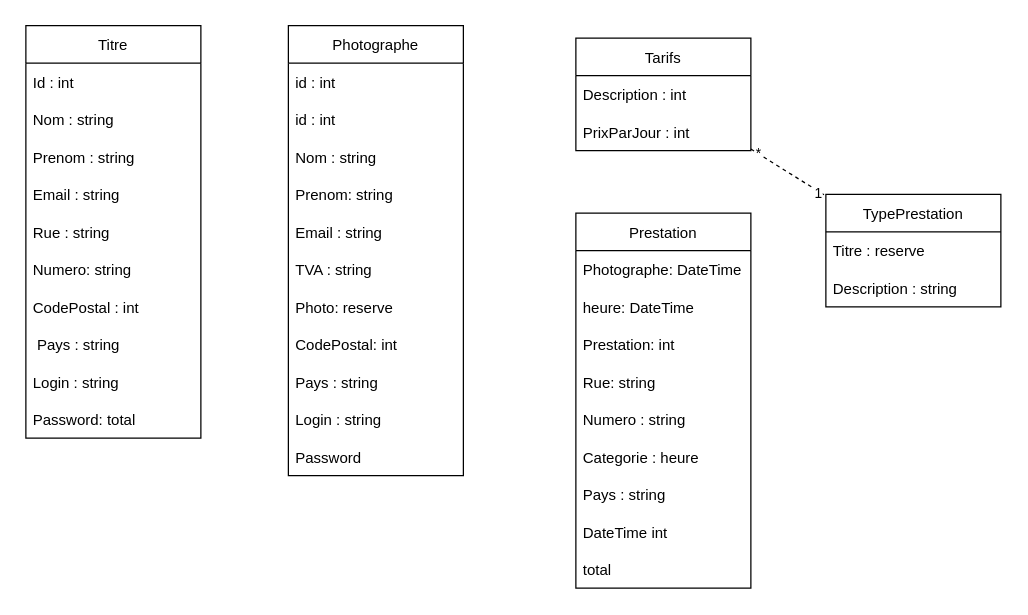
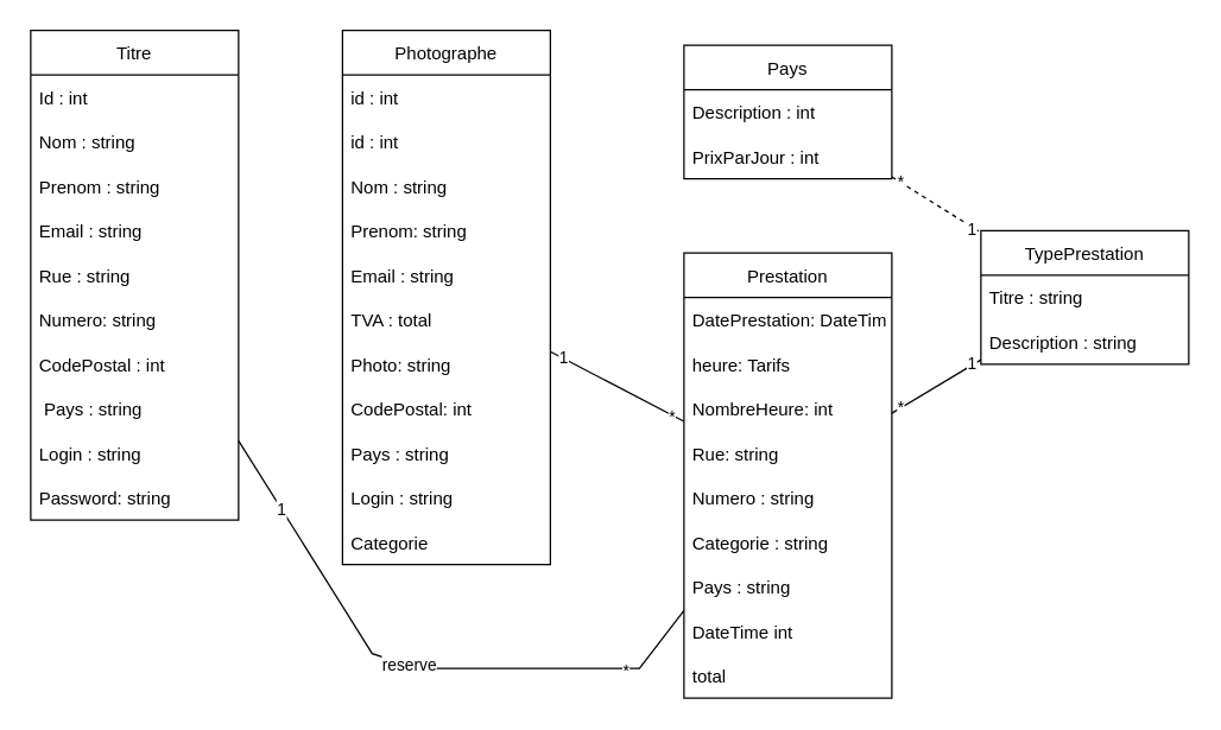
  <mxCell id="0" />
  <mxCell id="1" parent="0" />
  <mxCell id="2" value="Titre" style="swimlane;fontStyle=0;childLayout=stackLayout;horizontal=1;startSize=30;horizontalStack=0;resizeParent=1;resizeParentMax=0;resizeLast=0;collapsible=1;marginBottom=0;" parent="1" vertex="1"><mxGeometry x="20" y="20" width="140" height="330" as="geometry" /></mxCell>
  <mxCell id="3" value="Id : int" style="text;strokeColor=none;fillColor=none;align=left;verticalAlign=middle;spacingLeft=4;spacingRight=4;overflow=hidden;points=[[0,0.5],[1,0.5]];portConstraint=eastwest;rotatable=0;" parent="2" vertex="1"><mxGeometry y="30" width="140" height="30" as="geometry" /></mxCell>
  <mxCell id="4" value="Nom : string" style="text;strokeColor=none;fillColor=none;align=left;verticalAlign=middle;spacingLeft=4;spacingRight=4;overflow=hidden;points=[[0,0.5],[1,0.5]];portConstraint=eastwest;rotatable=0;" parent="2" vertex="1"><mxGeometry y="60" width="140" height="30" as="geometry" /></mxCell>
  <mxCell id="5" value="Prenom : string" style="text;strokeColor=none;fillColor=none;align=left;verticalAlign=middle;spacingLeft=4;spacingRight=4;overflow=hidden;points=[[0,0.5],[1,0.5]];portConstraint=eastwest;rotatable=0;" parent="2" vertex="1"><mxGeometry y="90" width="140" height="30" as="geometry" /></mxCell>
  <mxCell id="6" value="Email : string" style="text;strokeColor=none;fillColor=none;align=left;verticalAlign=middle;spacingLeft=4;spacingRight=4;overflow=hidden;points=[[0,0.5],[1,0.5]];portConstraint=eastwest;rotatable=0;" parent="2" vertex="1"><mxGeometry y="120" width="140" height="30" as="geometry" /></mxCell>
  <mxCell id="7" value="Rue : string" style="text;strokeColor=none;fillColor=none;align=left;verticalAlign=middle;spacingLeft=4;spacingRight=4;overflow=hidden;points=[[0,0.5],[1,0.5]];portConstraint=eastwest;rotatable=0;" parent="2" vertex="1"><mxGeometry y="150" width="140" height="30" as="geometry" /></mxCell>
  <mxCell id="8" value="Numero: string" style="text;strokeColor=none;fillColor=none;align=left;verticalAlign=middle;spacingLeft=4;spacingRight=4;overflow=hidden;points=[[0,0.5],[1,0.5]];portConstraint=eastwest;rotatable=0;" parent="2" vertex="1"><mxGeometry y="180" width="140" height="30" as="geometry" /></mxCell>
  <mxCell id="9" value="CodePostal : int" style="text;strokeColor=none;fillColor=none;align=left;verticalAlign=middle;spacingLeft=4;spacingRight=4;overflow=hidden;points=[[0,0.5],[1,0.5]];portConstraint=eastwest;rotatable=0;" parent="2" vertex="1"><mxGeometry y="210" width="140" height="30" as="geometry" /></mxCell>
  <mxCell id="10" value=" Pays : string" style="text;strokeColor=none;fillColor=none;align=left;verticalAlign=middle;spacingLeft=4;spacingRight=4;overflow=hidden;points=[[0,0.5],[1,0.5]];portConstraint=eastwest;rotatable=0;" parent="2" vertex="1"><mxGeometry y="240" width="140" height="30" as="geometry" /></mxCell>
  <mxCell id="11" value="Login : string " style="text;strokeColor=none;fillColor=none;align=left;verticalAlign=middle;spacingLeft=4;spacingRight=4;overflow=hidden;points=[[0,0.5],[1,0.5]];portConstraint=eastwest;rotatable=0;" parent="2" vertex="1"><mxGeometry y="270" width="140" height="30" as="geometry" /></mxCell>
- <mxCell id="12" value="Password: total" style="text;strokeColor=none;fillColor=none;align=left;verticalAlign=middle;spacingLeft=4;spacingRight=4;overflow=hidden;points=[[0,0.5],[1,0.5]];portConstraint=eastwest;rotatable=0;" parent="2" vertex="1"><mxGeometry y="300" width="140" height="30" as="geometry" /></mxCell>
+ <mxCell id="12" value="Password: string" style="text;strokeColor=none;fillColor=none;align=left;verticalAlign=middle;spacingLeft=4;spacingRight=4;overflow=hidden;points=[[0,0.5],[1,0.5]];portConstraint=eastwest;rotatable=0;" parent="2" vertex="1"><mxGeometry y="300" width="140" height="30" as="geometry" /></mxCell>
  <mxCell id="13" value="Photographe" style="swimlane;fontStyle=0;childLayout=stackLayout;horizontal=1;startSize=30;horizontalStack=0;resizeParent=1;resizeParentMax=0;resizeLast=0;collapsible=1;marginBottom=0;" parent="1" vertex="1"><mxGeometry x="230" y="20" width="140" height="360" as="geometry" /></mxCell>
  <mxCell id="14" value="id : int" style="text;strokeColor=none;fillColor=none;align=left;verticalAlign=middle;spacingLeft=4;spacingRight=4;overflow=hidden;points=[[0,0.5],[1,0.5]];portConstraint=eastwest;rotatable=0;" parent="13" vertex="1"><mxGeometry y="30" width="140" height="30" as="geometry" /></mxCell>
  <mxCell id="15" value="id : int" style="text;strokeColor=none;fillColor=none;align=left;verticalAlign=middle;spacingLeft=4;spacingRight=4;overflow=hidden;points=[[0,0.5],[1,0.5]];portConstraint=eastwest;rotatable=0;" vertex="1" parent="13"><mxGeometry y="60" width="140" height="30" as="geometry" /></mxCell>
  <mxCell id="16" value="Nom : string" style="text;strokeColor=none;fillColor=none;align=left;verticalAlign=middle;spacingLeft=4;spacingRight=4;overflow=hidden;points=[[0,0.5],[1,0.5]];portConstraint=eastwest;rotatable=0;" parent="13" vertex="1"><mxGeometry y="90" width="140" height="30" as="geometry" /></mxCell>
  <mxCell id="17" value="Prenom: string" style="text;strokeColor=none;fillColor=none;align=left;verticalAlign=middle;spacingLeft=4;spacingRight=4;overflow=hidden;points=[[0,0.5],[1,0.5]];portConstraint=eastwest;rotatable=0;" parent="13" vertex="1"><mxGeometry y="120" width="140" height="30" as="geometry" /></mxCell>
  <mxCell id="18" value="Email : string" style="text;strokeColor=none;fillColor=none;align=left;verticalAlign=middle;spacingLeft=4;spacingRight=4;overflow=hidden;points=[[0,0.5],[1,0.5]];portConstraint=eastwest;rotatable=0;" parent="13" vertex="1"><mxGeometry y="150" width="140" height="30" as="geometry" /></mxCell>
- <mxCell id="19" value="TVA : string" style="text;strokeColor=none;fillColor=none;align=left;verticalAlign=middle;spacingLeft=4;spacingRight=4;overflow=hidden;points=[[0,0.5],[1,0.5]];portConstraint=eastwest;rotatable=0;" parent="13" vertex="1"><mxGeometry y="180" width="140" height="30" as="geometry" /></mxCell>
- <mxCell id="20" value="Photo: reserve" style="text;strokeColor=none;fillColor=none;align=left;verticalAlign=middle;spacingLeft=4;spacingRight=4;overflow=hidden;points=[[0,0.5],[1,0.5]];portConstraint=eastwest;rotatable=0;" parent="13" vertex="1"><mxGeometry y="210" width="140" height="30" as="geometry" /></mxCell>
+ <mxCell id="19" value="TVA : total" style="text;strokeColor=none;fillColor=none;align=left;verticalAlign=middle;spacingLeft=4;spacingRight=4;overflow=hidden;points=[[0,0.5],[1,0.5]];portConstraint=eastwest;rotatable=0;" parent="13" vertex="1"><mxGeometry y="180" width="140" height="30" as="geometry" /></mxCell>
+ <mxCell id="20" value="Photo: string" style="text;strokeColor=none;fillColor=none;align=left;verticalAlign=middle;spacingLeft=4;spacingRight=4;overflow=hidden;points=[[0,0.5],[1,0.5]];portConstraint=eastwest;rotatable=0;" parent="13" vertex="1"><mxGeometry y="210" width="140" height="30" as="geometry" /></mxCell>
  <mxCell id="21" value="CodePostal: int" style="text;strokeColor=none;fillColor=none;align=left;verticalAlign=middle;spacingLeft=4;spacingRight=4;overflow=hidden;points=[[0,0.5],[1,0.5]];portConstraint=eastwest;rotatable=0;" parent="13" vertex="1"><mxGeometry y="240" width="140" height="30" as="geometry" /></mxCell>
  <mxCell id="22" value="Pays : string" style="text;strokeColor=none;fillColor=none;align=left;verticalAlign=middle;spacingLeft=4;spacingRight=4;overflow=hidden;points=[[0,0.5],[1,0.5]];portConstraint=eastwest;rotatable=0;" parent="13" vertex="1"><mxGeometry y="270" width="140" height="30" as="geometry" /></mxCell>
  <mxCell id="23" value="Login : string" style="text;strokeColor=none;fillColor=none;align=left;verticalAlign=middle;spacingLeft=4;spacingRight=4;overflow=hidden;points=[[0,0.5],[1,0.5]];portConstraint=eastwest;rotatable=0;" parent="13" vertex="1"><mxGeometry y="300" width="140" height="30" as="geometry" /></mxCell>
- <mxCell id="24" value="Password" style="text;strokeColor=none;fillColor=none;align=left;verticalAlign=middle;spacingLeft=4;spacingRight=4;overflow=hidden;points=[[0,0.5],[1,0.5]];portConstraint=eastwest;rotatable=0;" parent="13" vertex="1"><mxGeometry y="330" width="140" height="30" as="geometry" /></mxCell>
+ <mxCell id="24" value="Categorie" style="text;strokeColor=none;fillColor=none;align=left;verticalAlign=middle;spacingLeft=4;spacingRight=4;overflow=hidden;points=[[0,0.5],[1,0.5]];portConstraint=eastwest;rotatable=0;" parent="13" vertex="1"><mxGeometry y="330" width="140" height="30" as="geometry" /></mxCell>
  <mxCell id="25" value="TypePrestation" style="swimlane;fontStyle=0;childLayout=stackLayout;horizontal=1;startSize=30;horizontalStack=0;resizeParent=1;resizeParentMax=0;resizeLast=0;collapsible=1;marginBottom=0;" parent="1" vertex="1"><mxGeometry x="660" y="155" width="140" height="90" as="geometry" /></mxCell>
- <mxCell id="26" value="Titre : reserve" style="text;strokeColor=none;fillColor=none;align=left;verticalAlign=middle;spacingLeft=4;spacingRight=4;overflow=hidden;points=[[0,0.5],[1,0.5]];portConstraint=eastwest;rotatable=0;" parent="25" vertex="1"><mxGeometry y="30" width="140" height="30" as="geometry" /></mxCell>
+ <mxCell id="26" value="Titre : string" style="text;strokeColor=none;fillColor=none;align=left;verticalAlign=middle;spacingLeft=4;spacingRight=4;overflow=hidden;points=[[0,0.5],[1,0.5]];portConstraint=eastwest;rotatable=0;" parent="25" vertex="1"><mxGeometry y="30" width="140" height="30" as="geometry" /></mxCell>
  <mxCell id="27" value="Description : string" style="text;strokeColor=none;fillColor=none;align=left;verticalAlign=middle;spacingLeft=4;spacingRight=4;overflow=hidden;points=[[0,0.5],[1,0.5]];portConstraint=eastwest;rotatable=0;" parent="25" vertex="1"><mxGeometry y="60" width="140" height="30" as="geometry" /></mxCell>
+ <mxCell id="28" value="" style="endArrow=none;html=1;rounded=0;" parent="1" source="31" target="13" edge="1"><mxGeometry width="50" height="50" relative="1" as="geometry"><mxPoint x="500" y="230" as="sourcePoint" /><mxPoint x="310" y="420" as="targetPoint" /></mxGeometry></mxCell>
+ <mxCell id="29" value="1" style="edgeLabel;html=1;align=center;verticalAlign=middle;resizable=0;points=[];" parent="28" vertex="1" connectable="0"><mxGeometry x="0.814" y="-1" relative="1" as="geometry"><mxPoint as="offset" /></mxGeometry></mxCell>
+ <mxCell id="30" value="*" style="edgeLabel;html=1;align=center;verticalAlign=middle;resizable=0;points=[];" vertex="1" connectable="0" parent="28"><mxGeometry x="-0.83" y="1" relative="1" as="geometry"><mxPoint as="offset" /></mxGeometry></mxCell>
  <mxCell id="31" value="Prestation" style="swimlane;fontStyle=0;childLayout=stackLayout;horizontal=1;startSize=30;horizontalStack=0;resizeParent=1;resizeParentMax=0;resizeLast=0;collapsible=1;marginBottom=0;" vertex="1" parent="1"><mxGeometry x="460" y="170" width="140" height="300" as="geometry" /></mxCell>
- <mxCell id="32" value="Photographe: DateTime" style="text;strokeColor=none;fillColor=none;align=left;verticalAlign=middle;spacingLeft=4;spacingRight=4;overflow=hidden;points=[[0,0.5],[1,0.5]];portConstraint=eastwest;rotatable=0;" vertex="1" parent="31"><mxGeometry y="30" width="140" height="30" as="geometry" /></mxCell>
- <mxCell id="33" value="heure: DateTime" style="text;strokeColor=none;fillColor=none;align=left;verticalAlign=middle;spacingLeft=4;spacingRight=4;overflow=hidden;points=[[0,0.5],[1,0.5]];portConstraint=eastwest;rotatable=0;" parent="31" vertex="1"><mxGeometry y="60" width="140" height="30" as="geometry" /></mxCell>
- <mxCell id="34" value="Prestation: int" style="text;strokeColor=none;fillColor=none;align=left;verticalAlign=middle;spacingLeft=4;spacingRight=4;overflow=hidden;points=[[0,0.5],[1,0.5]];portConstraint=eastwest;rotatable=0;" parent="31" vertex="1"><mxGeometry y="90" width="140" height="30" as="geometry" /></mxCell>
+ <mxCell id="32" value="DatePrestation: DateTime" style="text;strokeColor=none;fillColor=none;align=left;verticalAlign=middle;spacingLeft=4;spacingRight=4;overflow=hidden;points=[[0,0.5],[1,0.5]];portConstraint=eastwest;rotatable=0;" vertex="1" parent="31"><mxGeometry y="30" width="140" height="30" as="geometry" /></mxCell>
+ <mxCell id="33" value="heure: Tarifs" style="text;strokeColor=none;fillColor=none;align=left;verticalAlign=middle;spacingLeft=4;spacingRight=4;overflow=hidden;points=[[0,0.5],[1,0.5]];portConstraint=eastwest;rotatable=0;" parent="31" vertex="1"><mxGeometry y="60" width="140" height="30" as="geometry" /></mxCell>
+ <mxCell id="34" value="NombreHeure: int" style="text;strokeColor=none;fillColor=none;align=left;verticalAlign=middle;spacingLeft=4;spacingRight=4;overflow=hidden;points=[[0,0.5],[1,0.5]];portConstraint=eastwest;rotatable=0;" parent="31" vertex="1"><mxGeometry y="90" width="140" height="30" as="geometry" /></mxCell>
  <mxCell id="35" value="Rue: string" style="text;strokeColor=none;fillColor=none;align=left;verticalAlign=middle;spacingLeft=4;spacingRight=4;overflow=hidden;points=[[0,0.5],[1,0.5]];portConstraint=eastwest;rotatable=0;" parent="31" vertex="1"><mxGeometry y="120" width="140" height="30" as="geometry" /></mxCell>
  <mxCell id="36" value="Numero : string" style="text;strokeColor=none;fillColor=none;align=left;verticalAlign=middle;spacingLeft=4;spacingRight=4;overflow=hidden;points=[[0,0.5],[1,0.5]];portConstraint=eastwest;rotatable=0;" parent="31" vertex="1"><mxGeometry y="150" width="140" height="30" as="geometry" /></mxCell>
- <mxCell id="37" value="Categorie : heure" style="text;strokeColor=none;fillColor=none;align=left;verticalAlign=middle;spacingLeft=4;spacingRight=4;overflow=hidden;points=[[0,0.5],[1,0.5]];portConstraint=eastwest;rotatable=0;" parent="31" vertex="1"><mxGeometry y="180" width="140" height="30" as="geometry" /></mxCell>
+ <mxCell id="37" value="Categorie : string" style="text;strokeColor=none;fillColor=none;align=left;verticalAlign=middle;spacingLeft=4;spacingRight=4;overflow=hidden;points=[[0,0.5],[1,0.5]];portConstraint=eastwest;rotatable=0;" parent="31" vertex="1"><mxGeometry y="180" width="140" height="30" as="geometry" /></mxCell>
  <mxCell id="38" value="Pays : string" style="text;strokeColor=none;fillColor=none;align=left;verticalAlign=middle;spacingLeft=4;spacingRight=4;overflow=hidden;points=[[0,0.5],[1,0.5]];portConstraint=eastwest;rotatable=0;" parent="31" vertex="1"><mxGeometry y="210" width="140" height="30" as="geometry" /></mxCell>
  <mxCell id="39" value="DateTime int" style="text;strokeColor=none;fillColor=none;align=left;verticalAlign=middle;spacingLeft=4;spacingRight=4;overflow=hidden;points=[[0,0.5],[1,0.5]];portConstraint=eastwest;rotatable=0;" parent="31" vertex="1"><mxGeometry y="240" width="140" height="30" as="geometry" /></mxCell>
  <mxCell id="40" value="total" style="text;strokeColor=none;fillColor=none;align=left;verticalAlign=middle;spacingLeft=4;spacingRight=4;overflow=hidden;points=[[0,0.5],[1,0.5]];portConstraint=eastwest;rotatable=0;" vertex="1" parent="31"><mxGeometry y="270" width="140" height="30" as="geometry" /></mxCell>
- <mxCell id="47" value="Tarifs" style="swimlane;fontStyle=0;childLayout=stackLayout;horizontal=1;startSize=30;horizontalStack=0;resizeParent=1;resizeParentMax=0;resizeLast=0;collapsible=1;marginBottom=0;" vertex="1" parent="1"><mxGeometry x="460" y="30" width="140" height="90" as="geometry" /></mxCell>
+ <mxCell id="41" value="" style="endArrow=none;html=1;rounded=0;" edge="1" parent="1" source="25" target="31"><mxGeometry width="50" height="50" relative="1" as="geometry"><mxPoint x="550" y="185.631" as="sourcePoint" /><mxPoint x="460.98" y="110.13" as="targetPoint" /></mxGeometry></mxCell>
+ <mxCell id="42" value="*" style="edgeLabel;html=1;align=center;verticalAlign=middle;resizable=0;points=[];" vertex="1" connectable="0" parent="41"><mxGeometry x="0.814" y="-1" relative="1" as="geometry"><mxPoint as="offset" /></mxGeometry></mxCell>
+ <mxCell id="43" value="1" style="edgeLabel;html=1;align=center;verticalAlign=middle;resizable=0;points=[];" vertex="1" connectable="0" parent="41"><mxGeometry x="-0.809" y="-1" relative="1" as="geometry"><mxPoint as="offset" /></mxGeometry></mxCell>
+ <mxCell id="44" value="reserve" style="endArrow=none;html=1;rounded=0;" edge="1" parent="1" source="2" target="31"><mxGeometry x="-0.021" width="50" height="50" relative="1" as="geometry"><mxPoint x="250" y="417.6" as="sourcePoint" /><mxPoint x="380" y="51.96" as="targetPoint" /><Array as="points"><mxPoint x="250" y="440" /><mxPoint x="280" y="450" /><mxPoint x="430" y="450" /></Array><mxPoint as="offset" /></mxGeometry></mxCell>
+ <mxCell id="45" value="*" style="edgeLabel;html=1;align=center;verticalAlign=middle;resizable=0;points=[];" vertex="1" connectable="0" parent="44"><mxGeometry x="0.706" y="-1" relative="1" as="geometry"><mxPoint as="offset" /></mxGeometry></mxCell>
+ <mxCell id="46" value="1" style="edgeLabel;html=1;align=center;verticalAlign=middle;resizable=0;points=[];" vertex="1" connectable="0" parent="44"><mxGeometry x="-0.73" relative="1" as="geometry"><mxPoint as="offset" /></mxGeometry></mxCell>
+ <mxCell id="47" value="Pays" style="swimlane;fontStyle=0;childLayout=stackLayout;horizontal=1;startSize=30;horizontalStack=0;resizeParent=1;resizeParentMax=0;resizeLast=0;collapsible=1;marginBottom=0;" vertex="1" parent="1"><mxGeometry x="460" y="30" width="140" height="90" as="geometry" /></mxCell>
  <mxCell id="48" value="Description : int" style="text;strokeColor=none;fillColor=none;align=left;verticalAlign=middle;spacingLeft=4;spacingRight=4;overflow=hidden;points=[[0,0.5],[1,0.5]];portConstraint=eastwest;rotatable=0;" vertex="1" parent="47"><mxGeometry y="30" width="140" height="30" as="geometry" /></mxCell>
  <mxCell id="49" value="PrixParJour : int" style="text;strokeColor=none;fillColor=none;align=left;verticalAlign=middle;spacingLeft=4;spacingRight=4;overflow=hidden;points=[[0,0.5],[1,0.5]];portConstraint=eastwest;rotatable=0;" vertex="1" parent="47"><mxGeometry y="60" width="140" height="30" as="geometry" /></mxCell>
  <mxCell id="50" value="" style="endArrow=none;html=1;rounded=0;dashed=1;" edge="1" parent="1" source="47" target="25"><mxGeometry width="50" height="50" relative="1" as="geometry"><mxPoint x="590" y="136.875" as="sourcePoint" /><mxPoint x="490" y="168.125" as="targetPoint" /></mxGeometry></mxCell>
  <mxCell id="51" value="1" style="edgeLabel;html=1;align=center;verticalAlign=middle;resizable=0;points=[];" vertex="1" connectable="0" parent="50"><mxGeometry x="0.814" y="-1" relative="1" as="geometry"><mxPoint as="offset" /></mxGeometry></mxCell>
  <mxCell id="52" value="*" style="edgeLabel;html=1;align=center;verticalAlign=middle;resizable=0;points=[];" vertex="1" connectable="0" parent="50"><mxGeometry x="-0.83" y="1" relative="1" as="geometry"><mxPoint as="offset" /></mxGeometry></mxCell>
